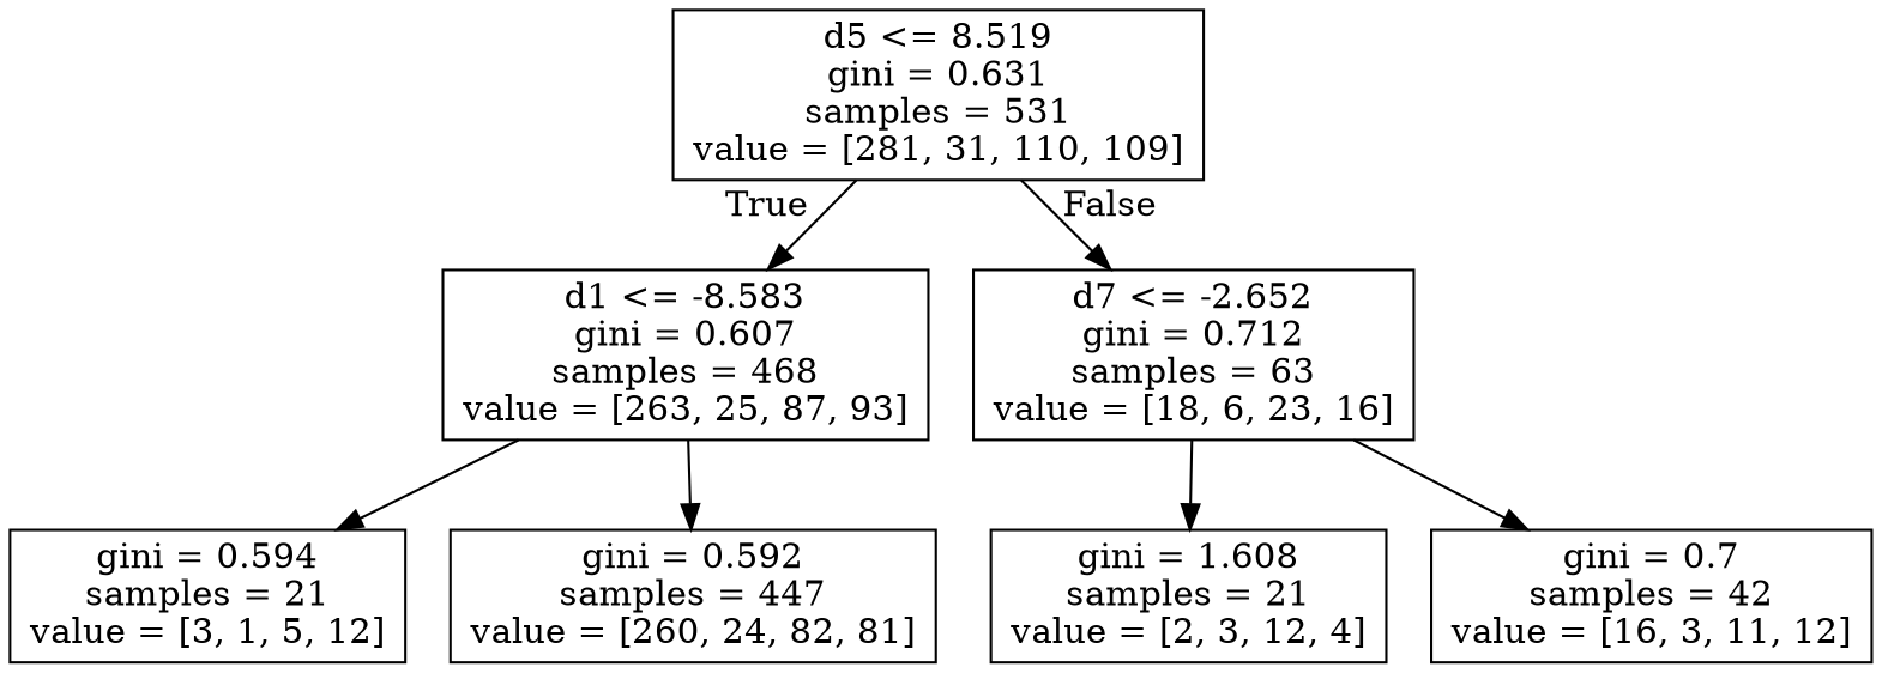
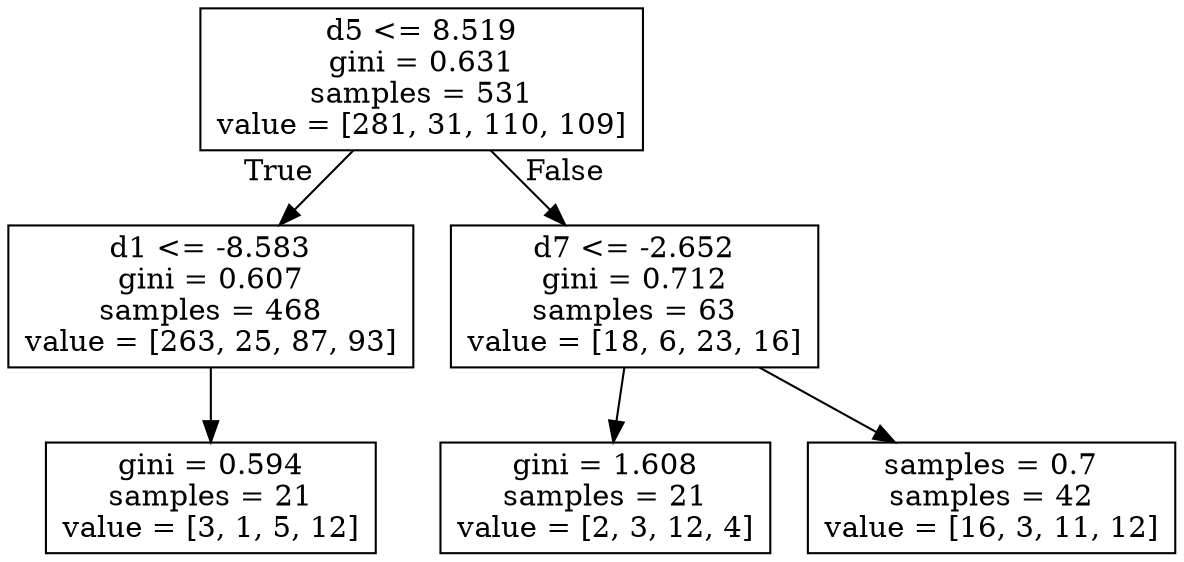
  digraph {
    node [shape=box]
    n1 [label="d5 <= 8.519\ngini = 0.631\nsamples = 531\nvalue = [281, 31, 110, 109]"]
    n2 [label="d1 <= -8.583\ngini = 0.607\nsamples = 468\nvalue = [263, 25, 87, 93]"]
    n3 [label="d7 <= -2.652\ngini = 0.712\nsamples = 63\nvalue = [18, 6, 23, 16]"]
    n4 [label="gini = 0.594\nsamples = 21\nvalue = [3, 1, 5, 12]"]
-   n5 [label="gini = 0.592\nsamples = 447\nvalue = [260, 24, 82, 81]"]
    n6 [label="gini = 1.608\nsamples = 21\nvalue = [2, 3, 12, 4]"]
-   n7 [label="gini = 0.7\nsamples = 42\nvalue = [16, 3, 11, 12]"]
+   n7 [label="samples = 0.7\nsamples = 42\nvalue = [16, 3, 11, 12]"]
    n1 -> n2 [headlabel=True labelangle=45 labeldistance=2.5]
    n1 -> n3 [headlabel=False labelangle=-45 labeldistance=2.5]
    n2 -> n4
-   n2 -> n5
    n3 -> n6
    n3 -> n7
  }
